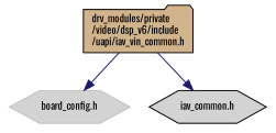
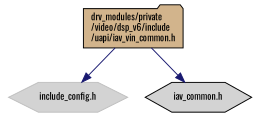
  digraph {
    fontname=Oswald
    node [color=black fillcolor=lightgrey fontname=Oswald fontsize=10 shape=hexagon style=filled]
    edge [color=midnightblue fontname=Oswald fontsize=10 labelfontname=Helvetica labelfontsize=10 style=solid]
    n1 [fillcolor=tan fontcolor=black height=0.2 label="drv_modules/private\l/video/dsp_v6/include\l/uapi/iav_vin_common.h" shape=folder width=0.4]
-   n2 [color=grey75 height=0.2 label="board_config.h" width=0.4]
+   n2 [color=grey75 height=0.2 label="include_config.h" width=0.4]
    n3 [height=0.2 label="iav_common.h" width=0.4]
    n1 -> n2
    n1 -> n3
  }
